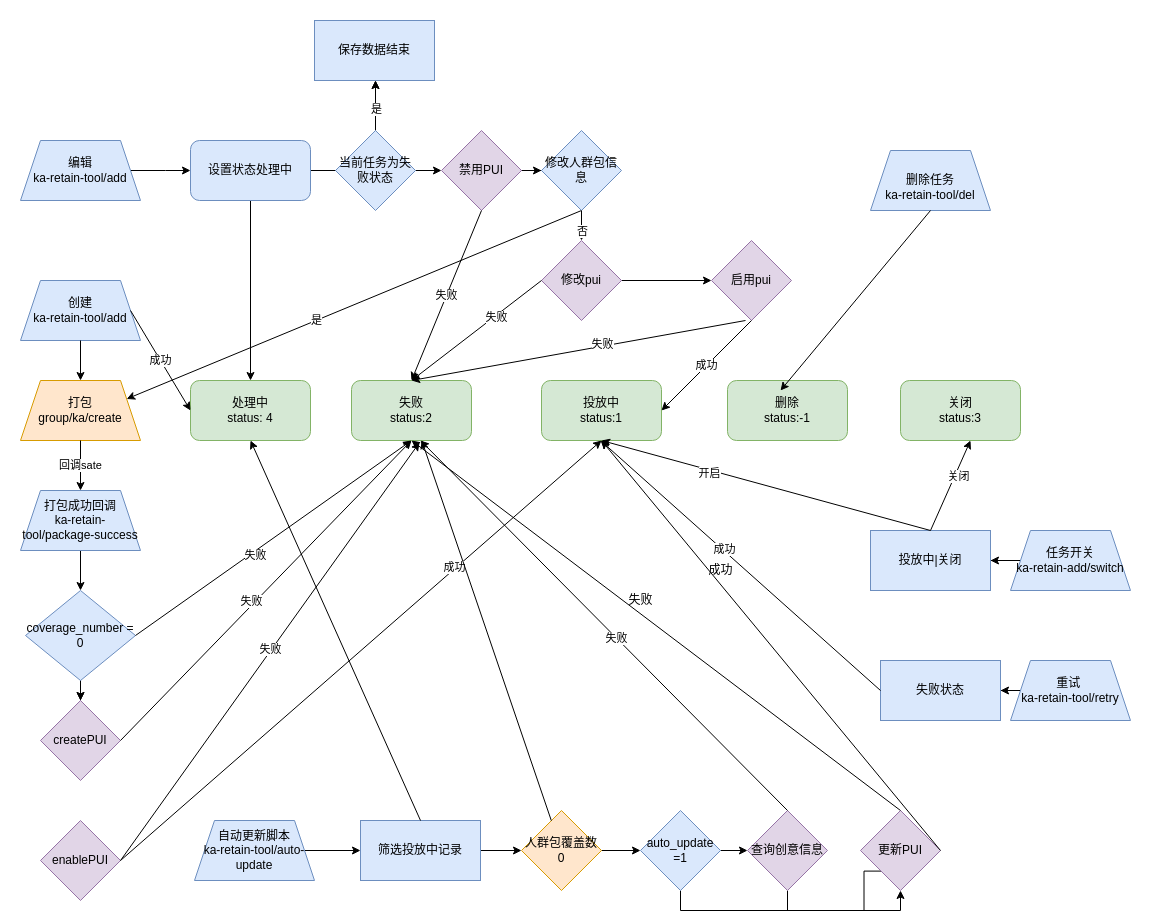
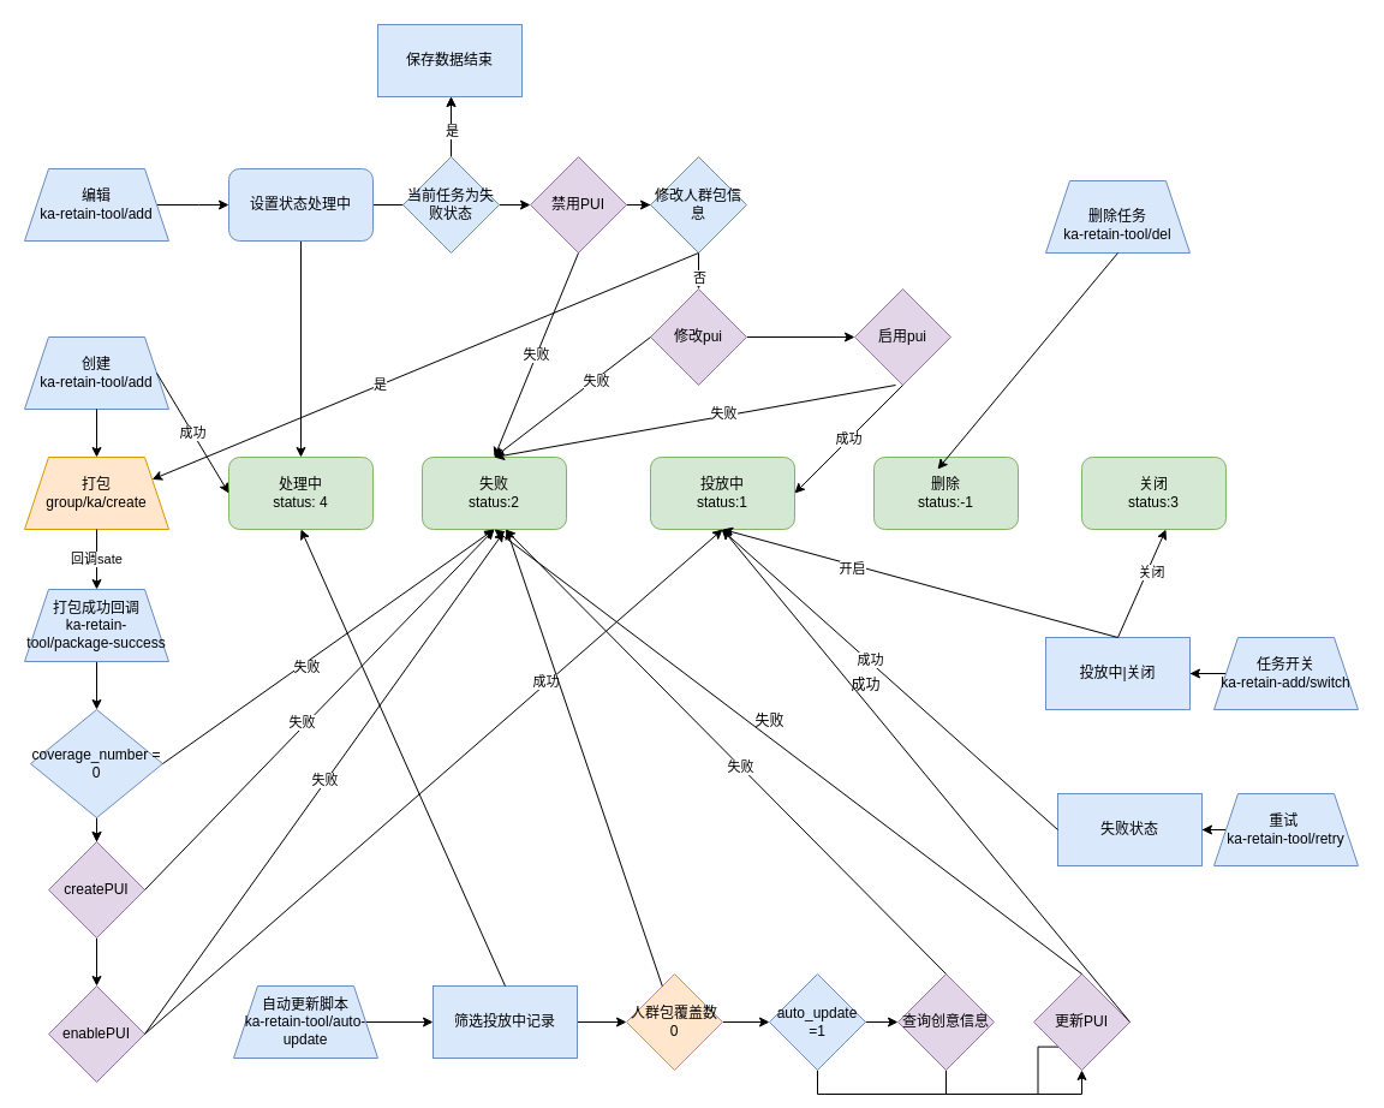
  <mxCell id="0" />
  <mxCell id="1" parent="0" />
  <mxCell id="2" value="创建&lt;br&gt;ka-retain-tool/add" style="shape=trapezoid;perimeter=trapezoidPerimeter;whiteSpace=wrap;html=1;fixedSize=1;fillColor=#dae8fc;strokeColor=#6c8ebf;" vertex="1" parent="1"><mxGeometry x="20" y="280" width="120" height="60" as="geometry" /></mxCell>
  <mxCell id="3" value="打包&lt;br&gt;group/ka/create" style="shape=trapezoid;perimeter=trapezoidPerimeter;whiteSpace=wrap;html=1;fixedSize=1;fillColor=#ffe6cc;strokeColor=#d79b00;" vertex="1" parent="1"><mxGeometry x="20" y="380" width="120" height="60" as="geometry" /></mxCell>
  <mxCell id="4" value="" style="endArrow=classic;html=1;exitX=0.5;exitY=1;exitDx=0;exitDy=0;entryX=0.5;entryY=0;entryDx=0;entryDy=0;" edge="1" parent="1" source="2" target="3"><mxGeometry width="50" height="50" relative="1" as="geometry"><mxPoint x="170" y="540" as="sourcePoint" /><mxPoint x="220" y="490" as="targetPoint" /></mxGeometry></mxCell>
  <mxCell id="5" style="edgeStyle=orthogonalEdgeStyle;rounded=0;orthogonalLoop=1;jettySize=auto;html=1;exitX=0.5;exitY=1;exitDx=0;exitDy=0;entryX=0.5;entryY=0;entryDx=0;entryDy=0;" edge="1" parent="1" source="6" target="10"><mxGeometry relative="1" as="geometry" /></mxCell>
  <mxCell id="6" value="打包成功回调&lt;br&gt;ka-retain-tool/package-success" style="shape=trapezoid;perimeter=trapezoidPerimeter;whiteSpace=wrap;html=1;fixedSize=1;fillColor=#dae8fc;strokeColor=#6c8ebf;" vertex="1" parent="1"><mxGeometry x="20" y="490" width="120" height="60" as="geometry" /></mxCell>
  <mxCell id="7" value="回调sate" style="endArrow=classic;html=1;" edge="1" parent="1" source="3" target="6"><mxGeometry width="50" height="50" relative="1" as="geometry"><mxPoint x="250" y="600" as="sourcePoint" /><mxPoint x="300" y="550" as="targetPoint" /></mxGeometry></mxCell>
  <mxCell id="8" style="edgeStyle=orthogonalEdgeStyle;rounded=0;orthogonalLoop=1;jettySize=auto;html=1;exitX=0.5;exitY=1;exitDx=0;exitDy=0;entryX=0.5;entryY=0;entryDx=0;entryDy=0;" edge="1" parent="1" source="10" target="12"><mxGeometry relative="1" as="geometry" /></mxCell>
  <mxCell id="9" value="" style="edgeStyle=orthogonalEdgeStyle;rounded=0;orthogonalLoop=1;jettySize=auto;html=1;" edge="1" parent="1" source="10" target="12"><mxGeometry relative="1" as="geometry" /></mxCell>
  <mxCell id="10" value="coverage_number = 0" style="rhombus;whiteSpace=wrap;html=1;fillColor=#dae8fc;strokeColor=#6c8ebf;" vertex="1" parent="1"><mxGeometry x="25" y="590" width="110" height="90" as="geometry" /></mxCell>
+ <mxCell id="11" value="" style="edgeStyle=orthogonalEdgeStyle;rounded=0;orthogonalLoop=1;jettySize=auto;html=1;" edge="1" parent="1" source="12" target="13"><mxGeometry relative="1" as="geometry" /></mxCell>
  <mxCell id="12" value="createPUI" style="rhombus;whiteSpace=wrap;html=1;fillColor=#e1d5e7;strokeColor=#9673a6;" vertex="1" parent="1"><mxGeometry x="40" y="700" width="80" height="80" as="geometry" /></mxCell>
  <mxCell id="13" value="enablePUI" style="rhombus;whiteSpace=wrap;html=1;fillColor=#e1d5e7;strokeColor=#9673a6;" vertex="1" parent="1"><mxGeometry x="40" y="820" width="80" height="80" as="geometry" /></mxCell>
  <mxCell id="14" style="edgeStyle=orthogonalEdgeStyle;rounded=0;orthogonalLoop=1;jettySize=auto;html=1;exitX=1;exitY=0.5;exitDx=0;exitDy=0;" edge="1" parent="1" source="15"><mxGeometry relative="1" as="geometry"><mxPoint x="190" y="170" as="targetPoint" /></mxGeometry></mxCell>
  <mxCell id="15" value="&lt;span&gt;编辑&lt;br&gt;ka-retain-tool/add&lt;/span&gt;" style="shape=trapezoid;perimeter=trapezoidPerimeter;whiteSpace=wrap;html=1;fixedSize=1;fillColor=#dae8fc;strokeColor=#6c8ebf;" vertex="1" parent="1"><mxGeometry x="20" y="140" width="120" height="60" as="geometry" /></mxCell>
  <mxCell id="16" value="处理中&lt;br&gt;status: 4" style="rounded=1;whiteSpace=wrap;html=1;fillColor=#d5e8d4;strokeColor=#82b366;" vertex="1" parent="1"><mxGeometry x="190" y="380" width="120" height="60" as="geometry" /></mxCell>
  <mxCell id="17" value="成功" style="endArrow=classic;html=1;exitX=1;exitY=0.5;exitDx=0;exitDy=0;entryX=0;entryY=0.5;entryDx=0;entryDy=0;" edge="1" parent="1" source="2" target="16"><mxGeometry width="50" height="50" relative="1" as="geometry"><mxPoint x="330" y="450" as="sourcePoint" /><mxPoint x="380" y="400" as="targetPoint" /></mxGeometry></mxCell>
  <mxCell id="18" value="投放中&lt;br&gt;status:1" style="rounded=1;whiteSpace=wrap;html=1;fillColor=#d5e8d4;strokeColor=#82b366;" vertex="1" parent="1"><mxGeometry x="541" y="380" width="120" height="60" as="geometry" /></mxCell>
  <mxCell id="19" value="失败&lt;br&gt;status:2" style="rounded=1;whiteSpace=wrap;html=1;fillColor=#d5e8d4;strokeColor=#82b366;" vertex="1" parent="1"><mxGeometry x="351" y="380" width="120" height="60" as="geometry" /></mxCell>
  <mxCell id="20" value="" style="endArrow=classic;html=1;exitX=1;exitY=0.5;exitDx=0;exitDy=0;entryX=0.5;entryY=1;entryDx=0;entryDy=0;" edge="1" parent="1" source="10" target="19"><mxGeometry width="50" height="50" relative="1" as="geometry"><mxPoint x="331" y="450" as="sourcePoint" /><mxPoint x="381" y="400" as="targetPoint" /></mxGeometry></mxCell>
  <mxCell id="21" value="失败" style="edgeLabel;html=1;align=center;verticalAlign=middle;resizable=0;points=[];" vertex="1" connectable="0" parent="20"><mxGeometry x="-0.145" y="-3" relative="1" as="geometry"><mxPoint as="offset" /></mxGeometry></mxCell>
  <mxCell id="22" value="" style="endArrow=classic;html=1;exitX=1;exitY=0.5;exitDx=0;exitDy=0;entryX=0.5;entryY=1;entryDx=0;entryDy=0;" edge="1" parent="1" source="12" target="19"><mxGeometry width="50" height="50" relative="1" as="geometry"><mxPoint x="581" y="580" as="sourcePoint" /><mxPoint x="561" y="440" as="targetPoint" /></mxGeometry></mxCell>
  <mxCell id="23" value="失败" style="edgeLabel;html=1;align=center;verticalAlign=middle;resizable=0;points=[];" vertex="1" connectable="0" parent="22"><mxGeometry x="-0.086" y="4" relative="1" as="geometry"><mxPoint as="offset" /></mxGeometry></mxCell>
  <mxCell id="24" value="" style="endArrow=classic;html=1;exitX=1;exitY=0.5;exitDx=0;exitDy=0;entryX=0.567;entryY=1.033;entryDx=0;entryDy=0;entryPerimeter=0;" edge="1" parent="1" source="13" target="19"><mxGeometry width="50" height="50" relative="1" as="geometry"><mxPoint x="591" y="590" as="sourcePoint" /><mxPoint x="571" y="450" as="targetPoint" /></mxGeometry></mxCell>
  <mxCell id="25" value="失败" style="edgeLabel;html=1;align=center;verticalAlign=middle;resizable=0;points=[];" vertex="1" connectable="0" parent="24"><mxGeometry x="0.007" y="1" relative="1" as="geometry"><mxPoint as="offset" /></mxGeometry></mxCell>
  <mxCell id="26" value="" style="endArrow=classic;html=1;exitX=1;exitY=0.5;exitDx=0;exitDy=0;entryX=0.5;entryY=1;entryDx=0;entryDy=0;" edge="1" parent="1" source="13" target="18"><mxGeometry width="50" height="50" relative="1" as="geometry"><mxPoint x="331" y="450" as="sourcePoint" /><mxPoint x="381" y="400" as="targetPoint" /></mxGeometry></mxCell>
  <mxCell id="27" value="成功" style="edgeLabel;html=1;align=center;verticalAlign=middle;resizable=0;points=[];" vertex="1" connectable="0" parent="26"><mxGeometry x="0.392" y="2" relative="1" as="geometry"><mxPoint as="offset" /></mxGeometry></mxCell>
  <mxCell id="28" style="edgeStyle=orthogonalEdgeStyle;rounded=0;orthogonalLoop=1;jettySize=auto;html=1;exitX=0.5;exitY=1;exitDx=0;exitDy=0;entryX=0.5;entryY=0;entryDx=0;entryDy=0;" edge="1" parent="1" source="30" target="16"><mxGeometry relative="1" as="geometry" /></mxCell>
  <mxCell id="29" value="" style="edgeStyle=orthogonalEdgeStyle;rounded=0;orthogonalLoop=1;jettySize=auto;html=1;" edge="1" parent="1" source="30"><mxGeometry relative="1" as="geometry"><mxPoint x="390" y="170" as="targetPoint" /></mxGeometry></mxCell>
  <mxCell id="30" value="设置状态处理中" style="rounded=1;whiteSpace=wrap;html=1;fillColor=#dae8fc;strokeColor=#6c8ebf;" vertex="1" parent="1"><mxGeometry x="190" y="140" width="120" height="60" as="geometry" /></mxCell>
  <mxCell id="31" value="" style="edgeStyle=orthogonalEdgeStyle;rounded=0;orthogonalLoop=1;jettySize=auto;html=1;" edge="1" parent="1" source="35"><mxGeometry relative="1" as="geometry"><mxPoint x="375" y="80" as="targetPoint" /></mxGeometry></mxCell>
  <mxCell id="32" value="" style="edgeStyle=orthogonalEdgeStyle;rounded=0;orthogonalLoop=1;jettySize=auto;html=1;" edge="1" parent="1" source="35"><mxGeometry relative="1" as="geometry"><mxPoint x="375" y="80" as="targetPoint" /></mxGeometry></mxCell>
  <mxCell id="33" value="是" style="edgeLabel;html=1;align=center;verticalAlign=middle;resizable=0;points=[];" vertex="1" connectable="0" parent="32"><mxGeometry x="-0.133" relative="1" as="geometry"><mxPoint as="offset" /></mxGeometry></mxCell>
  <mxCell id="34" value="" style="edgeStyle=orthogonalEdgeStyle;rounded=0;orthogonalLoop=1;jettySize=auto;html=1;" edge="1" parent="1" source="35" target="38"><mxGeometry relative="1" as="geometry" /></mxCell>
  <mxCell id="35" value="当前任务为失败状态" style="rhombus;whiteSpace=wrap;html=1;fillColor=#dae8fc;strokeColor=#6c8ebf;" vertex="1" parent="1"><mxGeometry x="335" y="130" width="80" height="80" as="geometry" /></mxCell>
  <mxCell id="36" value="保存数据结束" style="whiteSpace=wrap;html=1;fillColor=#dae8fc;strokeColor=#6c8ebf;" vertex="1" parent="1"><mxGeometry x="314" y="20" width="120" height="60" as="geometry" /></mxCell>
  <mxCell id="37" value="" style="edgeStyle=orthogonalEdgeStyle;rounded=0;orthogonalLoop=1;jettySize=auto;html=1;" edge="1" parent="1" source="38" target="42"><mxGeometry relative="1" as="geometry" /></mxCell>
  <mxCell id="38" value="禁用PUI" style="rhombus;whiteSpace=wrap;html=1;fillColor=#e1d5e7;strokeColor=#9673a6;" vertex="1" parent="1"><mxGeometry x="441" y="130" width="80" height="80" as="geometry" /></mxCell>
  <mxCell id="39" value="失败" style="endArrow=classic;html=1;exitX=0.5;exitY=1;exitDx=0;exitDy=0;entryX=0.5;entryY=0;entryDx=0;entryDy=0;" edge="1" parent="1" source="38" target="19"><mxGeometry width="50" height="50" relative="1" as="geometry"><mxPoint x="401" y="390" as="sourcePoint" /><mxPoint x="451" y="340" as="targetPoint" /><Array as="points" /></mxGeometry></mxCell>
  <mxCell id="40" value="" style="edgeStyle=orthogonalEdgeStyle;rounded=0;orthogonalLoop=1;jettySize=auto;html=1;" edge="1" parent="1" source="42" target="44"><mxGeometry relative="1" as="geometry" /></mxCell>
  <mxCell id="41" value="否" style="edgeLabel;html=1;align=center;verticalAlign=middle;resizable=0;points=[];" vertex="1" connectable="0" parent="40"><mxGeometry x="-0.2" relative="1" as="geometry"><mxPoint as="offset" /></mxGeometry></mxCell>
  <mxCell id="42" value="修改人群包信息" style="rhombus;whiteSpace=wrap;html=1;fillColor=#dae8fc;strokeColor=#6c8ebf;" vertex="1" parent="1"><mxGeometry x="541" y="130" width="80" height="80" as="geometry" /></mxCell>
  <mxCell id="43" value="" style="edgeStyle=orthogonalEdgeStyle;rounded=0;orthogonalLoop=1;jettySize=auto;html=1;" edge="1" parent="1" source="44" target="45"><mxGeometry relative="1" as="geometry" /></mxCell>
  <mxCell id="44" value="修改pui" style="rhombus;whiteSpace=wrap;html=1;fillColor=#e1d5e7;strokeColor=#9673a6;" vertex="1" parent="1"><mxGeometry x="541" y="240" width="80" height="80" as="geometry" /></mxCell>
  <mxCell id="45" value="启用pui" style="rhombus;whiteSpace=wrap;html=1;fillColor=#e1d5e7;strokeColor=#9673a6;" vertex="1" parent="1"><mxGeometry x="711" y="240" width="80" height="80" as="geometry" /></mxCell>
  <mxCell id="46" value="" style="endArrow=classic;html=1;exitX=0;exitY=0.5;exitDx=0;exitDy=0;" edge="1" parent="1" source="44"><mxGeometry width="50" height="50" relative="1" as="geometry"><mxPoint x="491" y="400" as="sourcePoint" /><mxPoint x="411" y="380" as="targetPoint" /></mxGeometry></mxCell>
  <mxCell id="47" value="失败" style="edgeLabel;html=1;align=center;verticalAlign=middle;resizable=0;points=[];" vertex="1" connectable="0" parent="46"><mxGeometry x="-0.297" y="1" relative="1" as="geometry"><mxPoint as="offset" /></mxGeometry></mxCell>
  <mxCell id="48" value="成功" style="endArrow=classic;html=1;exitX=0.5;exitY=1;exitDx=0;exitDy=0;entryX=1;entryY=0.5;entryDx=0;entryDy=0;" edge="1" parent="1" source="45" target="18"><mxGeometry width="50" height="50" relative="1" as="geometry"><mxPoint x="801" y="370" as="sourcePoint" /><mxPoint x="851" y="320" as="targetPoint" /><Array as="points" /></mxGeometry></mxCell>
  <mxCell id="49" value="" style="endArrow=classic;html=1;exitX=0.425;exitY=1;exitDx=0;exitDy=0;exitPerimeter=0;entryX=0.5;entryY=0;entryDx=0;entryDy=0;" edge="1" parent="1" source="45" target="19"><mxGeometry width="50" height="50" relative="1" as="geometry"><mxPoint x="481" y="420" as="sourcePoint" /><mxPoint x="531" y="370" as="targetPoint" /></mxGeometry></mxCell>
  <mxCell id="50" value="失败" style="edgeLabel;html=1;align=center;verticalAlign=middle;resizable=0;points=[];" vertex="1" connectable="0" parent="49"><mxGeometry x="-0.145" y="-2" relative="1" as="geometry"><mxPoint as="offset" /></mxGeometry></mxCell>
  <mxCell id="51" value="" style="endArrow=classic;html=1;exitX=0.5;exitY=1;exitDx=0;exitDy=0;entryX=1;entryY=0.25;entryDx=0;entryDy=0;" edge="1" parent="1" source="42" target="3"><mxGeometry width="50" height="50" relative="1" as="geometry"><mxPoint x="400" y="260" as="sourcePoint" /><mxPoint x="450" as="targetPoint" y="210" /></mxGeometry></mxCell>
  <mxCell id="52" value="是" style="edgeLabel;html=1;align=center;verticalAlign=middle;resizable=0;points=[];" vertex="1" connectable="0" parent="51"><mxGeometry x="0.167" relative="1" as="geometry"><mxPoint as="offset" /></mxGeometry></mxCell>
  <mxCell id="53" value="" style="edgeStyle=orthogonalEdgeStyle;rounded=0;orthogonalLoop=1;jettySize=auto;html=1;" edge="1" parent="1" source="54" target="56"><mxGeometry relative="1" as="geometry" /></mxCell>
  <mxCell id="54" value="自动更新脚本&lt;br&gt;ka-retain-tool/auto-update" style="shape=trapezoid;perimeter=trapezoidPerimeter;whiteSpace=wrap;html=1;fixedSize=1;fillColor=#dae8fc;strokeColor=#6c8ebf;" vertex="1" parent="1"><mxGeometry x="194" y="820" width="120" height="60" as="geometry" /></mxCell>
  <mxCell id="55" value="" style="edgeStyle=orthogonalEdgeStyle;rounded=0;orthogonalLoop=1;jettySize=auto;html=1;" edge="1" parent="1" source="56"><mxGeometry relative="1" as="geometry"><mxPoint x="521" y="850" as="targetPoint" /></mxGeometry></mxCell>
  <mxCell id="56" value="筛选投放中记录" style="whiteSpace=wrap;html=1;strokeColor=#6c8ebf;fillColor=#dae8fc;" vertex="1" parent="1"><mxGeometry x="360" y="820" width="120" height="60" as="geometry" /></mxCell>
  <mxCell id="57" value="" style="endArrow=classic;html=1;exitX=0.5;exitY=0;exitDx=0;exitDy=0;entryX=0.5;entryY=1;entryDx=0;entryDy=0;" edge="1" parent="1" source="56" target="16"><mxGeometry width="50" height="50" relative="1" as="geometry"><mxPoint x="510" y="700" as="sourcePoint" /><mxPoint x="560" y="650" as="targetPoint" /></mxGeometry></mxCell>
  <mxCell id="58" value="" style="edgeStyle=orthogonalEdgeStyle;rounded=0;orthogonalLoop=1;jettySize=auto;html=1;" edge="1" parent="1" source="59" target="63"><mxGeometry relative="1" as="geometry" /></mxCell>
  <mxCell id="59" value="人群包覆盖数0" style="rhombus;whiteSpace=wrap;html=1;fillColor=#ffe6cc;strokeColor=#d79b00;" vertex="1" parent="1"><mxGeometry x="521" y="810" width="80" height="80" as="geometry" /></mxCell>
  <mxCell id="60" value="" style="endArrow=classic;html=1;" edge="1" parent="1" source="59" target="19"><mxGeometry width="50" height="50" relative="1" as="geometry"><mxPoint x="520" y="660" as="sourcePoint" /><mxPoint x="570" y="610" as="targetPoint" /></mxGeometry></mxCell>
  <mxCell id="61" value="" style="edgeStyle=orthogonalEdgeStyle;rounded=0;orthogonalLoop=1;jettySize=auto;html=1;" edge="1" parent="1" source="63" target="65"><mxGeometry relative="1" as="geometry" /></mxCell>
  <mxCell id="62" style="edgeStyle=orthogonalEdgeStyle;rounded=0;orthogonalLoop=1;jettySize=auto;html=1;exitX=0.5;exitY=1;exitDx=0;exitDy=0;entryX=0.5;entryY=1;entryDx=0;entryDy=0;" edge="1" parent="1" source="63" target="68"><mxGeometry relative="1" as="geometry" /></mxCell>
  <mxCell id="63" value="auto_update&lt;br&gt;=1" style="rhombus;whiteSpace=wrap;html=1;fillColor=#dae8fc;strokeColor=#6c8ebf;" vertex="1" parent="1"><mxGeometry x="640" y="810" width="80" height="80" as="geometry" /></mxCell>
  <mxCell id="64" style="edgeStyle=orthogonalEdgeStyle;rounded=0;orthogonalLoop=1;jettySize=auto;html=1;exitX=0.5;exitY=1;exitDx=0;exitDy=0;" edge="1" parent="1" source="65"><mxGeometry relative="1" as="geometry"><mxPoint x="900" y="890.588" as="targetPoint" /></mxGeometry></mxCell>
  <mxCell id="65" value="查询创意信息" style="rhombus;whiteSpace=wrap;html=1;fillColor=#e1d5e7;strokeColor=#9673a6;" vertex="1" parent="1"><mxGeometry x="747" y="810" width="80" height="80" as="geometry" /></mxCell>
  <mxCell id="66" value="" style="endArrow=classic;html=1;exitX=0.5;exitY=0;exitDx=0;exitDy=0;" edge="1" parent="1" source="65"><mxGeometry width="50" height="50" relative="1" as="geometry"><mxPoint x="520" y="790" as="sourcePoint" /><mxPoint x="420" y="440" as="targetPoint" /></mxGeometry></mxCell>
  <mxCell id="67" value="失败" style="edgeLabel;html=1;align=center;verticalAlign=middle;resizable=0;points=[];" vertex="1" connectable="0" parent="66"><mxGeometry x="-0.073" y="1" relative="1" as="geometry"><mxPoint y="-1" as="offset" /></mxGeometry></mxCell>
  <mxCell id="68" value="更新PUI" style="rhombus;whiteSpace=wrap;html=1;fillColor=#e1d5e7;strokeColor=#9673a6;" vertex="1" parent="1"><mxGeometry x="860" y="810" width="80" height="80" as="geometry" /></mxCell>
  <mxCell id="69" value="" style="endArrow=classic;html=1;exitX=0.5;exitY=0;exitDx=0;exitDy=0;entryX=0.5;entryY=1;entryDx=0;entryDy=0;" edge="1" parent="1" source="68" target="19"><mxGeometry width="50" height="50" relative="1" as="geometry"><mxPoint x="720" y="760" as="sourcePoint" /><mxPoint x="770" y="710" as="targetPoint" /></mxGeometry></mxCell>
  <mxCell id="70" value="" style="endArrow=classic;html=1;exitX=1;exitY=0.5;exitDx=0;exitDy=0;entryX=0.5;entryY=1;entryDx=0;entryDy=0;" edge="1" parent="1" source="68" target="18"><mxGeometry width="50" height="50" relative="1" as="geometry"><mxPoint x="920" y="660" as="sourcePoint" /><mxPoint x="970" y="610" as="targetPoint" /></mxGeometry></mxCell>
  <mxCell id="71" value="成功" style="text;html=1;align=center;verticalAlign=middle;resizable=0;points=[];autosize=1;strokeColor=none;" vertex="1" parent="1"><mxGeometry x="700" y="560" width="40" height="20" as="geometry" /></mxCell>
  <mxCell id="72" value="失败" style="text;html=1;align=center;verticalAlign=middle;resizable=0;points=[];autosize=1;strokeColor=none;" vertex="1" parent="1"><mxGeometry x="620" y="590" width="40" height="20" as="geometry" /></mxCell>
  <mxCell id="73" value="删除&lt;br&gt;status:-1" style="rounded=1;whiteSpace=wrap;html=1;fillColor=#d5e8d4;strokeColor=#82b366;" vertex="1" parent="1"><mxGeometry x="727" y="380" width="120" height="60" as="geometry" /></mxCell>
  <mxCell id="74" value="关闭&lt;br&gt;status:3" style="rounded=1;whiteSpace=wrap;html=1;fillColor=#d5e8d4;strokeColor=#82b366;" vertex="1" parent="1"><mxGeometry x="900" y="380" width="120" height="60" as="geometry" /></mxCell>
  <mxCell id="75" value="" style="edgeStyle=orthogonalEdgeStyle;rounded=0;orthogonalLoop=1;jettySize=auto;html=1;" edge="1" parent="1" source="76" target="77"><mxGeometry relative="1" as="geometry" /></mxCell>
  <mxCell id="76" value="任务开关&lt;br&gt;ka-retain-add/switch" style="shape=trapezoid;perimeter=trapezoidPerimeter;whiteSpace=wrap;html=1;fixedSize=1;fillColor=#dae8fc;strokeColor=#6c8ebf;" vertex="1" parent="1"><mxGeometry x="1010" y="530" width="120" height="60" as="geometry" /></mxCell>
  <mxCell id="77" value="投放中|关闭" style="whiteSpace=wrap;html=1;strokeColor=#6c8ebf;fillColor=#dae8fc;" vertex="1" parent="1"><mxGeometry x="870" y="530" width="120" height="60" as="geometry" /></mxCell>
  <mxCell id="78" value="" style="endArrow=classic;html=1;entryX=0.5;entryY=1;entryDx=0;entryDy=0;exitX=0.5;exitY=0;exitDx=0;exitDy=0;" edge="1" parent="1" source="77" target="18"><mxGeometry width="50" height="50" relative="1" as="geometry"><mxPoint x="840" y="530" as="sourcePoint" /><mxPoint x="750" y="560" as="targetPoint" /></mxGeometry></mxCell>
  <mxCell id="79" value="开启" style="edgeLabel;html=1;align=center;verticalAlign=middle;resizable=0;points=[];" vertex="1" connectable="0" parent="78"><mxGeometry x="0.343" y="3" relative="1" as="geometry"><mxPoint as="offset" /></mxGeometry></mxCell>
  <mxCell id="80" value="" style="endArrow=classic;html=1;exitX=0.5;exitY=0;exitDx=0;exitDy=0;" edge="1" parent="1" source="77"><mxGeometry width="50" height="50" relative="1" as="geometry"><mxPoint x="700" y="610" as="sourcePoint" /><mxPoint x="970" y="440" as="targetPoint" /></mxGeometry></mxCell>
  <mxCell id="81" value="关闭" style="edgeLabel;html=1;align=center;verticalAlign=middle;resizable=0;points=[];" vertex="1" connectable="0" parent="80"><mxGeometry x="0.234" y="-3" relative="1" as="geometry"><mxPoint as="offset" /></mxGeometry></mxCell>
  <mxCell id="82" value="&lt;br&gt;删除任务&lt;br&gt;ka-retain-tool/del" style="shape=trapezoid;perimeter=trapezoidPerimeter;whiteSpace=wrap;html=1;fixedSize=1;fillColor=#dae8fc;strokeColor=#6c8ebf;" vertex="1" parent="1"><mxGeometry x="870" y="150" width="120" height="60" as="geometry" /></mxCell>
  <mxCell id="83" value="" style="endArrow=classic;html=1;exitX=0.5;exitY=1;exitDx=0;exitDy=0;" edge="1" parent="1" source="82"><mxGeometry width="50" height="50" relative="1" as="geometry"><mxPoint x="700" y="400" as="sourcePoint" /><mxPoint x="780" y="390" as="targetPoint" /></mxGeometry></mxCell>
  <mxCell id="84" value="" style="edgeStyle=orthogonalEdgeStyle;rounded=0;orthogonalLoop=1;jettySize=auto;html=1;" edge="1" parent="1" source="85" target="86"><mxGeometry relative="1" as="geometry" /></mxCell>
  <mxCell id="85" value="重试&amp;nbsp;&lt;br&gt;ka-retain-tool/retry" style="shape=trapezoid;perimeter=trapezoidPerimeter;whiteSpace=wrap;html=1;fixedSize=1;fillColor=#dae8fc;strokeColor=#6c8ebf;" vertex="1" parent="1"><mxGeometry x="1010" y="660" width="120" height="60" as="geometry" /></mxCell>
  <mxCell id="86" value="失败状态" style="whiteSpace=wrap;html=1;strokeColor=#6c8ebf;fillColor=#dae8fc;" vertex="1" parent="1"><mxGeometry x="880" y="660" width="120" height="60" as="geometry" /></mxCell>
  <mxCell id="87" value="" style="endArrow=classic;html=1;exitX=0;exitY=0.5;exitDx=0;exitDy=0;" edge="1" parent="1" source="86"><mxGeometry width="50" height="50" relative="1" as="geometry"><mxPoint x="810" y="690" as="sourcePoint" /><mxPoint x="600" y="440" as="targetPoint" /></mxGeometry></mxCell>
  <mxCell id="88" value="成功" style="edgeLabel;html=1;align=center;verticalAlign=middle;resizable=0;points=[];" vertex="1" connectable="0" parent="87"><mxGeometry x="0.124" y="-1" relative="1" as="geometry"><mxPoint as="offset" /></mxGeometry></mxCell>
